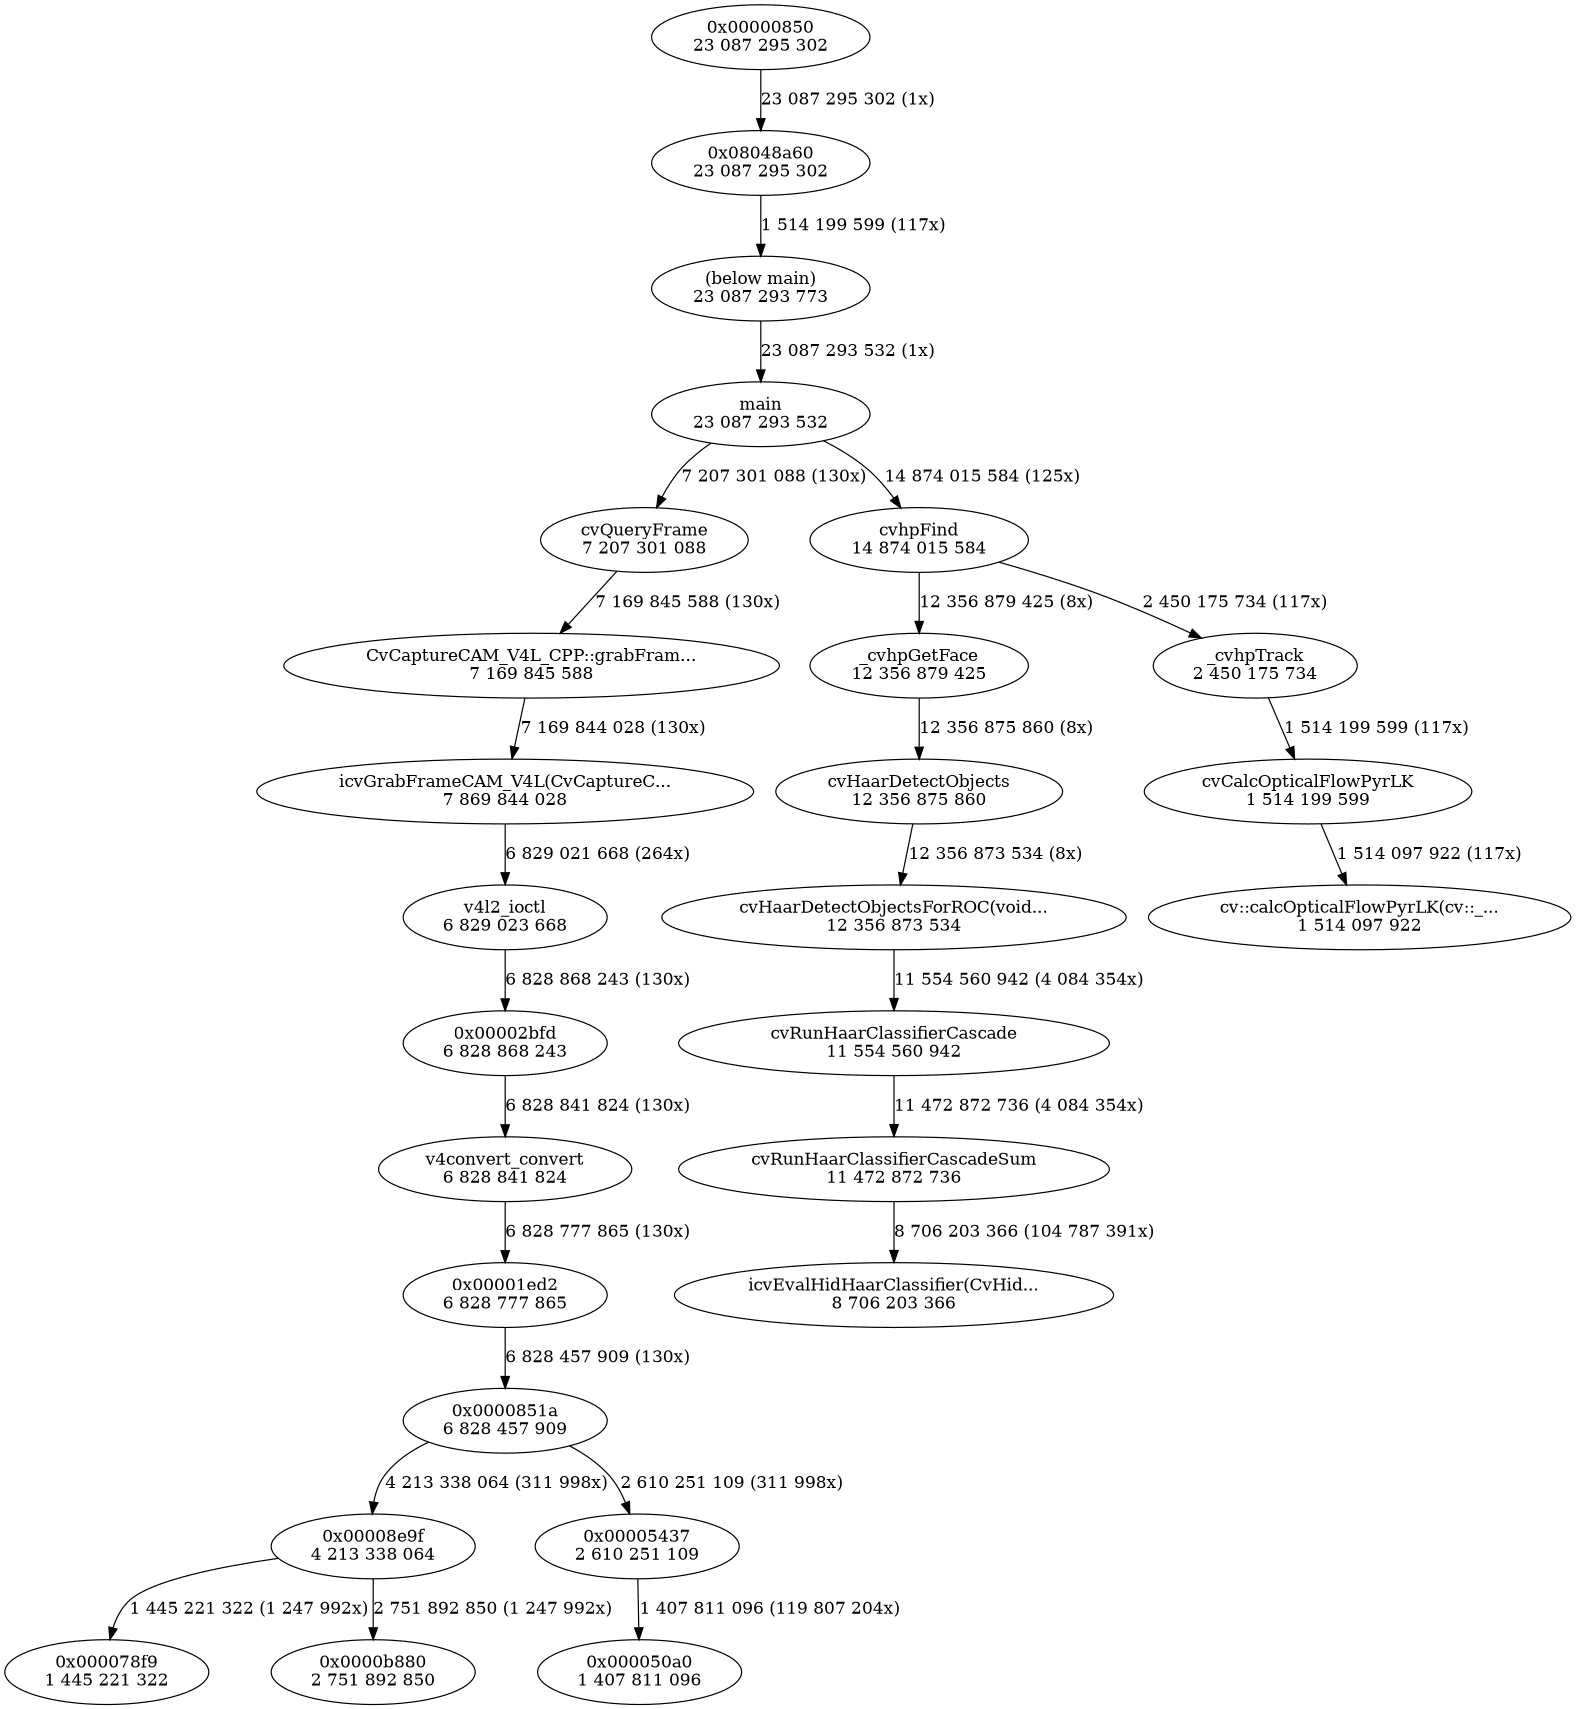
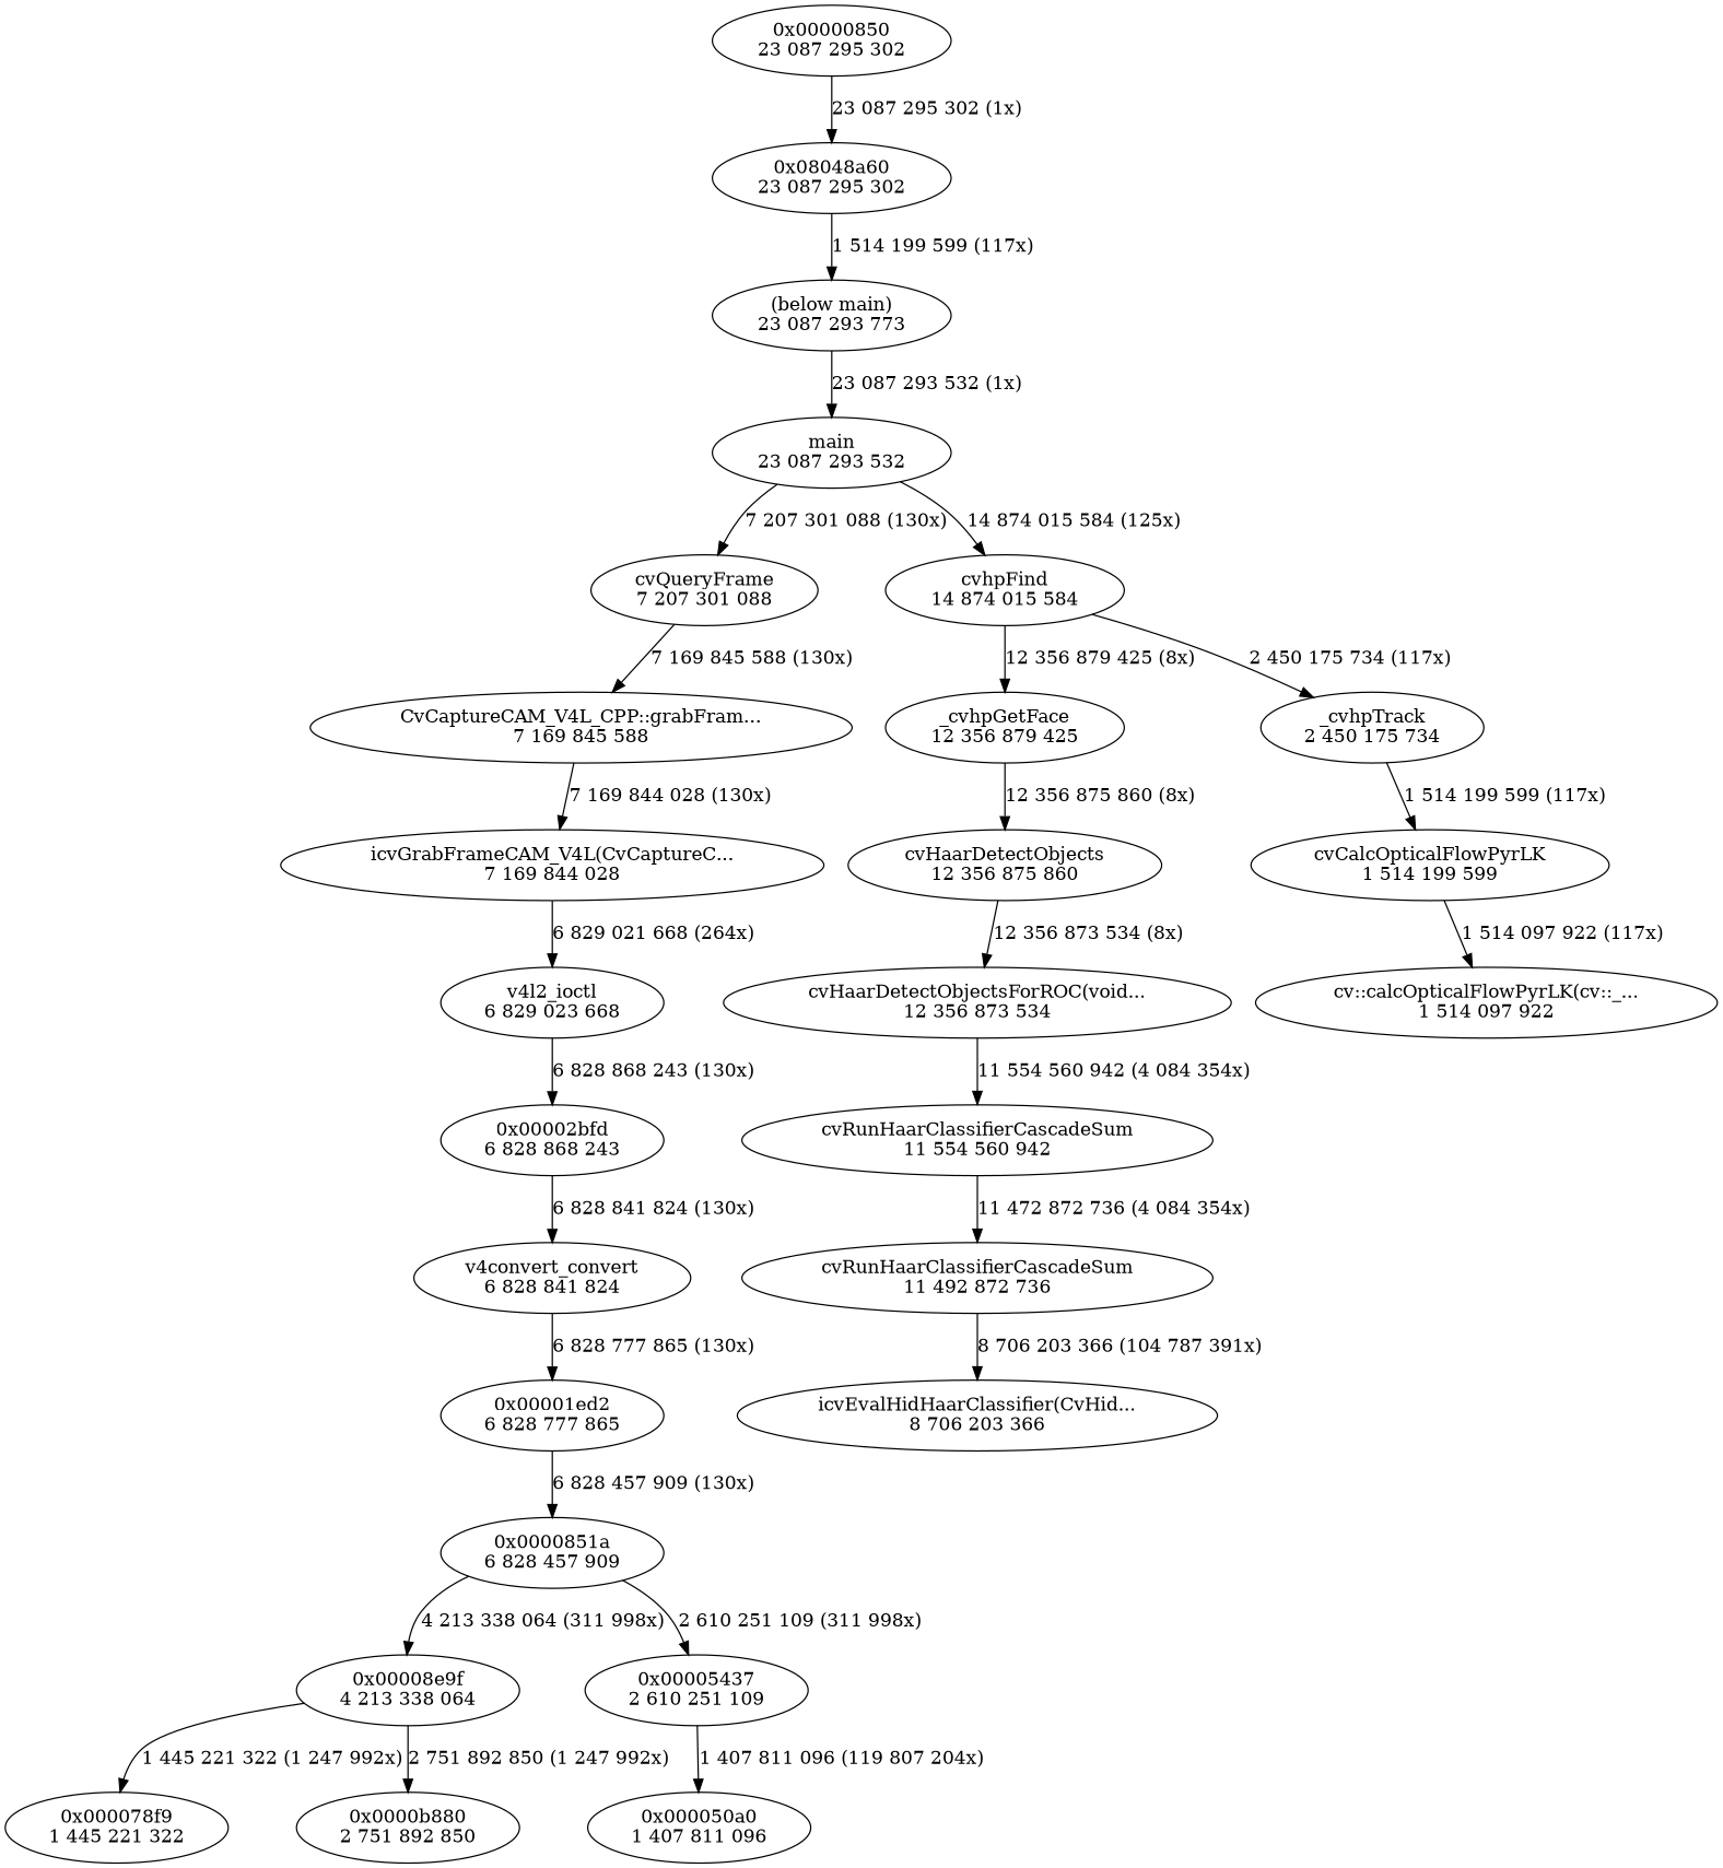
  digraph {
    edge [weight=3]
    n1 [label="cv::calcOpticalFlowPyrLK(cv::_...\n1 514 097 922"]
    n2 [label="cvCalcOpticalFlowPyrLK\n1 514 199 599"]
    n3 [label="main\n23 087 293 532"]
    n4 [label="cvQueryFrame\n7 207 301 088"]
    n5 [label="cvhpFind\n14 874 015 584"]
    n6 [label="CvCaptureCAM_V4L_CPP::grabFram...\n7 169 845 588"]
    n7 [label="_cvhpGetFace\n12 356 879 425"]
    n8 [label="_cvhpTrack\n2 450 175 734"]
-   n9 [label="icvGrabFrameCAM_V4L(CvCaptureC...\n7 869 844 028"]
+   n9 [label="icvGrabFrameCAM_V4L(CvCaptureC...\n7 169 844 028"]
    n10 [label="cvHaarDetectObjects\n12 356 875 860"]
    n11 [label="0x08048a60\n23 087 295 302"]
    n12 [label="(below main)\n23 087 293 773"]
    n13 [label="cvHaarDetectObjectsForROC(void...\n12 356 873 534"]
-   n14 [label="cvRunHaarClassifierCascade\n11 554 560 942"]
+   n14 [label="cvRunHaarClassifierCascadeSum\n11 554 560 942"]
    n15 [label="0x0000851a\n6 828 457 909"]
    n16 [label="0x00008e9f\n4 213 338 064"]
    n17 [label="0x00005437\n2 610 251 109"]
    n18 [label="0x000078f9\n1 445 221 322"]
    n19 [label="0x0000b880\n2 751 892 850"]
    n20 [label="0x000050a0\n1 407 811 096"]
    n21 [label="0x00000850\n23 087 295 302"]
-   n22 [label="cvRunHaarClassifierCascadeSum\n11 472 872 736"]
+   n22 [label="cvRunHaarClassifierCascadeSum\n11 492 872 736"]
    n23 [label="icvEvalHidHaarClassifier(CvHid...\n8 706 203 366"]
    n24 [label="0x00001ed2\n6 828 777 865"]
    n25 [label="v4convert_convert\n6 828 841 824"]
    n26 [label="v4l2_ioctl\n6 829 023 668"]
    n27 [label="0x00002bfd\n6 828 868 243"]
    n2 -> n1 [label="1 514 097 922 (117x)"]
    n3 -> n4 [label="7 207 301 088 (130x)"]
    n3 -> n5 [label="14 874 015 584 (125x)"]
    n4 -> n6 [label="7 169 845 588 (130x)"]
    n5 -> n7 [label="12 356 879 425 (8x)"]
    n5 -> n8 [label="2 450 175 734 (117x)"]
    n6 -> n9 [label="7 169 844 028 (130x)"]
    n7 -> n10 [label="12 356 875 860 (8x)"]
    n8 -> n2 [label="1 514 199 599 (117x)"]
    n9 -> n26 [label="6 829 021 668 (264x)"]
    n10 -> n13 [label="12 356 873 534 (8x)"]
    n11 -> n12 [label="1 514 199 599 (117x)"]
    n12 -> n3 [label="23 087 293 532 (1x)"]
    n13 -> n14 [label="11 554 560 942 (4 084 354x)"]
    n14 -> n22 [label="11 472 872 736 (4 084 354x)"]
    n15 -> n16 [label="4 213 338 064 (311 998x)"]
    n15 -> n17 [label="2 610 251 109 (311 998x)"]
    n16 -> n18 [label="1 445 221 322 (1 247 992x)"]
    n16 -> n19 [label="2 751 892 850 (1 247 992x)"]
    n17 -> n20 [label="1 407 811 096 (119 807 204x)"]
    n21 -> n11 [label="23 087 295 302 (1x)"]
    n22 -> n23 [label="8 706 203 366 (104 787 391x)"]
    n24 -> n15 [label="6 828 457 909 (130x)"]
    n25 -> n24 [label="6 828 777 865 (130x)"]
    n26 -> n27 [label="6 828 868 243 (130x)"]
    n27 -> n25 [label="6 828 841 824 (130x)"]
  }
